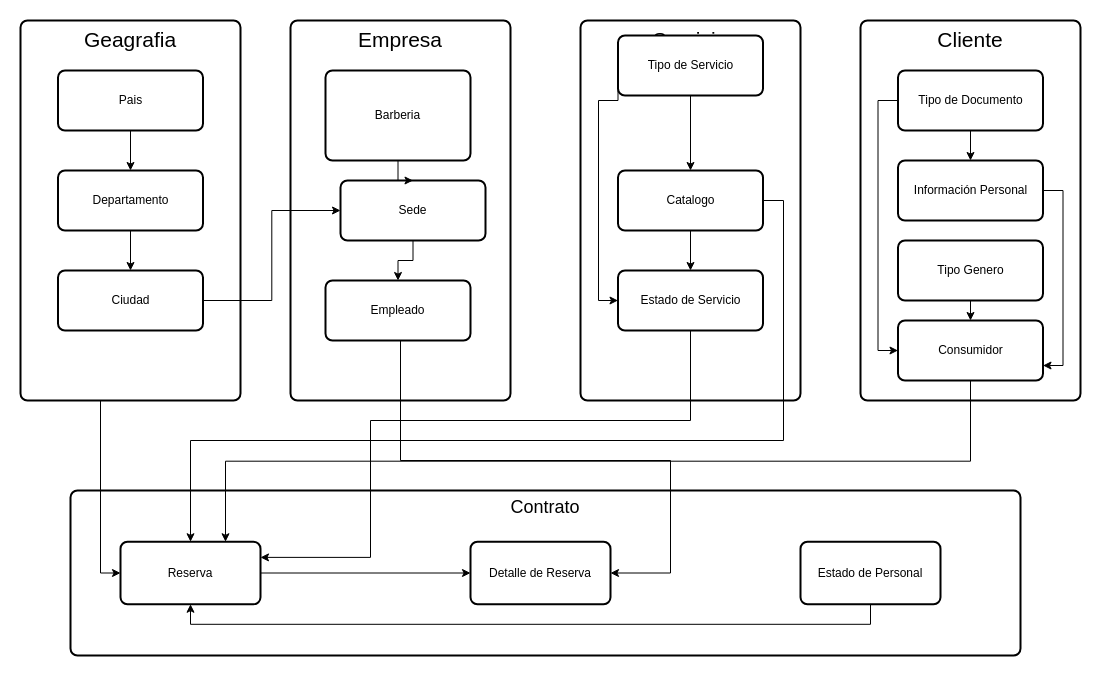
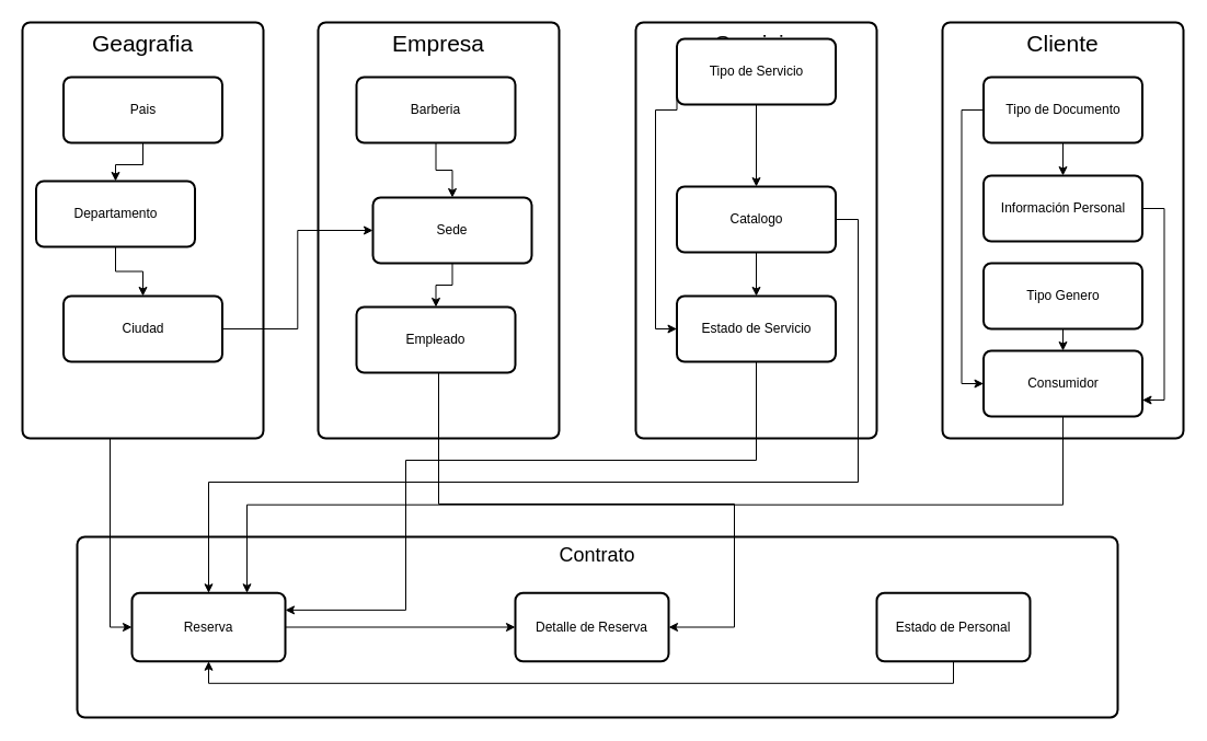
  <mxCell id="0" />
  <mxCell id="1" parent="0" />
  <mxCell id="2" value="Geagrafia" style="rounded=1;whiteSpace=wrap;html=1;absoluteArcSize=1;arcSize=14;strokeWidth=2;fontSize=21;verticalAlign=top;" parent="1" vertex="1"><mxGeometry x="20" y="20" width="220" height="380" as="geometry" /></mxCell>
  <mxCell id="3" value="Empresa" style="rounded=1;whiteSpace=wrap;html=1;absoluteArcSize=1;arcSize=14;strokeWidth=2;fontSize=21;verticalAlign=top;" parent="1" vertex="1"><mxGeometry x="290" y="20" width="220" height="380" as="geometry" /></mxCell>
  <mxCell id="4" value="Servicio" style="rounded=1;whiteSpace=wrap;html=1;absoluteArcSize=1;arcSize=14;strokeWidth=2;fontSize=21;verticalAlign=top;" parent="1" vertex="1"><mxGeometry x="580" y="20" width="220" height="380" as="geometry" /></mxCell>
  <mxCell id="5" value="Cliente" style="rounded=1;whiteSpace=wrap;html=1;absoluteArcSize=1;arcSize=14;strokeWidth=2;fontSize=21;verticalAlign=top;" parent="1" vertex="1"><mxGeometry x="860" y="20" width="220" height="380" as="geometry" /></mxCell>
  <mxCell id="6" value="Contrato" style="rounded=1;whiteSpace=wrap;html=1;absoluteArcSize=1;arcSize=14;strokeWidth=2;fontSize=18;verticalAlign=top;" parent="1" vertex="1"><mxGeometry x="70" y="490" width="950" height="165" as="geometry" /></mxCell>
  <mxCell id="7" style="edgeStyle=orthogonalEdgeStyle;rounded=0;orthogonalLoop=1;jettySize=auto;html=1;exitX=0.5;exitY=1;exitDx=0;exitDy=0;entryX=0.5;entryY=0;entryDx=0;entryDy=0;" parent="1" source="8" target="10" edge="1"><mxGeometry relative="1" as="geometry" /></mxCell>
  <mxCell id="8" value="Pais" style="rounded=1;whiteSpace=wrap;html=1;absoluteArcSize=1;arcSize=14;strokeWidth=2;" parent="1" vertex="1"><mxGeometry x="57.5" y="70" width="145" height="60" as="geometry" /></mxCell>
  <mxCell id="9" style="edgeStyle=orthogonalEdgeStyle;rounded=0;orthogonalLoop=1;jettySize=auto;html=1;exitX=0.5;exitY=1;exitDx=0;exitDy=0;entryX=0.5;entryY=0;entryDx=0;entryDy=0;" parent="1" source="10" target="12" edge="1"><mxGeometry relative="1" as="geometry" /></mxCell>
- <mxCell id="10" value="Departamento" style="rounded=1;whiteSpace=wrap;html=1;absoluteArcSize=1;arcSize=14;strokeWidth=2;" parent="1" vertex="1"><mxGeometry x="57.5" y="170" width="145" height="60" as="geometry" /></mxCell>
+ <mxCell id="10" value="Departamento" style="rounded=1;whiteSpace=wrap;html=1;absoluteArcSize=1;arcSize=14;strokeWidth=2;" parent="1" vertex="1"><mxGeometry x="32.5" y="165" width="145" height="60" as="geometry" /></mxCell>
  <mxCell id="11" style="edgeStyle=orthogonalEdgeStyle;rounded=0;orthogonalLoop=1;jettySize=auto;html=1;exitX=1;exitY=0.5;exitDx=0;exitDy=0;entryX=0;entryY=0.5;entryDx=0;entryDy=0;" parent="1" source="12" target="14" edge="1"><mxGeometry relative="1" as="geometry" /></mxCell>
  <mxCell id="12" value="Ciudad" style="rounded=1;whiteSpace=wrap;html=1;absoluteArcSize=1;arcSize=14;strokeWidth=2;" parent="1" vertex="1"><mxGeometry x="57.5" y="270" width="145" height="60" as="geometry" /></mxCell>
  <mxCell id="13" style="edgeStyle=orthogonalEdgeStyle;rounded=0;orthogonalLoop=1;jettySize=auto;html=1;exitX=0.5;exitY=1;exitDx=0;exitDy=0;entryX=0.5;entryY=0;entryDx=0;entryDy=0;" parent="1" source="14" target="16" edge="1"><mxGeometry relative="1" as="geometry" /></mxCell>
  <mxCell id="14" value="Sede" style="rounded=1;whiteSpace=wrap;html=1;absoluteArcSize=1;arcSize=14;strokeWidth=2;" parent="1" vertex="1"><mxGeometry x="340" y="180" width="145" height="60" as="geometry" /></mxCell>
  <mxCell id="15" style="edgeStyle=orthogonalEdgeStyle;rounded=0;orthogonalLoop=1;jettySize=auto;html=1;exitX=0.5;exitY=1;exitDx=0;exitDy=0;entryX=1;entryY=0.5;entryDx=0;entryDy=0;" parent="1" source="16" target="34" edge="1"><mxGeometry relative="1" as="geometry"><Array as="points"><mxPoint x="400" y="460" /><mxPoint x="670" y="460" /><mxPoint x="670" y="573" /></Array></mxGeometry></mxCell>
  <mxCell id="16" value="Empleado" style="rounded=1;whiteSpace=wrap;html=1;absoluteArcSize=1;arcSize=14;strokeWidth=2;" parent="1" vertex="1"><mxGeometry x="325" y="280" width="145" height="60" as="geometry" /></mxCell>
  <mxCell id="17" style="edgeStyle=orthogonalEdgeStyle;rounded=0;orthogonalLoop=1;jettySize=auto;html=1;exitX=0;exitY=0.5;exitDx=0;exitDy=0;entryX=0;entryY=0.5;entryDx=0;entryDy=0;" parent="1" source="19" target="24" edge="1"><mxGeometry relative="1" as="geometry"><Array as="points"><mxPoint x="598" y="100" /><mxPoint x="598" y="300" /></Array></mxGeometry></mxCell>
  <mxCell id="18" style="edgeStyle=orthogonalEdgeStyle;rounded=0;orthogonalLoop=1;jettySize=auto;html=1;exitX=0.5;exitY=1;exitDx=0;exitDy=0;" parent="1" source="19" target="22" edge="1"><mxGeometry relative="1" as="geometry" /></mxCell>
  <mxCell id="19" value="Tipo de Servicio" style="rounded=1;whiteSpace=wrap;html=1;absoluteArcSize=1;arcSize=14;strokeWidth=2;" parent="1" vertex="1"><mxGeometry x="617.5" y="35" width="145" height="60" as="geometry" /></mxCell>
  <mxCell id="20" style="edgeStyle=orthogonalEdgeStyle;rounded=0;orthogonalLoop=1;jettySize=auto;html=1;exitX=0.5;exitY=1;exitDx=0;exitDy=0;" parent="1" source="22" target="24" edge="1"><mxGeometry relative="1" as="geometry" /></mxCell>
  <mxCell id="21" style="edgeStyle=orthogonalEdgeStyle;rounded=0;orthogonalLoop=1;jettySize=auto;html=1;exitX=1;exitY=0.5;exitDx=0;exitDy=0;entryX=0.5;entryY=0;entryDx=0;entryDy=0;" parent="1" source="22" target="33" edge="1"><mxGeometry relative="1" as="geometry"><Array as="points"><mxPoint x="783" y="200" /><mxPoint x="783" y="440" /><mxPoint x="190" y="440" /></Array></mxGeometry></mxCell>
  <mxCell id="22" value="Catalogo" style="rounded=1;whiteSpace=wrap;html=1;absoluteArcSize=1;arcSize=14;strokeWidth=2;" parent="1" vertex="1"><mxGeometry x="617.5" y="170" width="145" height="60" as="geometry" /></mxCell>
  <mxCell id="23" style="edgeStyle=orthogonalEdgeStyle;rounded=0;orthogonalLoop=1;jettySize=auto;html=1;exitX=0.5;exitY=1;exitDx=0;exitDy=0;entryX=1;entryY=0.25;entryDx=0;entryDy=0;" parent="1" source="24" target="33" edge="1"><mxGeometry relative="1" as="geometry"><Array as="points"><mxPoint x="690" y="420" /><mxPoint x="370" y="420" /><mxPoint x="370" y="557" /></Array></mxGeometry></mxCell>
  <mxCell id="24" value="Estado de Servicio" style="rounded=1;whiteSpace=wrap;html=1;absoluteArcSize=1;arcSize=14;strokeWidth=2;" parent="1" vertex="1"><mxGeometry x="617.5" y="270" width="145" height="60" as="geometry" /></mxCell>
  <mxCell id="25" style="edgeStyle=orthogonalEdgeStyle;rounded=0;orthogonalLoop=1;jettySize=auto;html=1;exitX=0;exitY=0.5;exitDx=0;exitDy=0;entryX=0;entryY=0.5;entryDx=0;entryDy=0;" parent="1" source="27" target="31" edge="1"><mxGeometry relative="1" as="geometry" /></mxCell>
  <mxCell id="26" style="edgeStyle=orthogonalEdgeStyle;rounded=0;orthogonalLoop=1;jettySize=auto;html=1;exitX=0.5;exitY=1;exitDx=0;exitDy=0;entryX=0.5;entryY=0;entryDx=0;entryDy=0;" parent="1" source="27" target="41" edge="1"><mxGeometry relative="1" as="geometry" /></mxCell>
  <mxCell id="27" value="Tipo de Documento" style="rounded=1;whiteSpace=wrap;html=1;absoluteArcSize=1;arcSize=14;strokeWidth=2;" parent="1" vertex="1"><mxGeometry x="897.5" y="70" width="145" height="60" as="geometry" /></mxCell>
  <mxCell id="28" style="edgeStyle=orthogonalEdgeStyle;rounded=0;orthogonalLoop=1;jettySize=auto;html=1;exitX=0.5;exitY=1;exitDx=0;exitDy=0;entryX=0.5;entryY=0;entryDx=0;entryDy=0;" parent="1" source="29" target="31" edge="1"><mxGeometry relative="1" as="geometry" /></mxCell>
  <mxCell id="29" value="Tipo Genero" style="rounded=1;whiteSpace=wrap;html=1;absoluteArcSize=1;arcSize=14;strokeWidth=2;" parent="1" vertex="1"><mxGeometry x="897.5" y="240" width="145" height="60" as="geometry" /></mxCell>
  <mxCell id="30" style="edgeStyle=orthogonalEdgeStyle;rounded=0;orthogonalLoop=1;jettySize=auto;html=1;exitX=0.5;exitY=1;exitDx=0;exitDy=0;entryX=0.75;entryY=0;entryDx=0;entryDy=0;" parent="1" source="31" target="33" edge="1"><mxGeometry relative="1" as="geometry" /></mxCell>
  <mxCell id="31" value="Consumidor" style="rounded=1;whiteSpace=wrap;html=1;absoluteArcSize=1;arcSize=14;strokeWidth=2;" parent="1" vertex="1"><mxGeometry x="897.5" y="320" width="145" height="60" as="geometry" /></mxCell>
  <mxCell id="32" style="edgeStyle=orthogonalEdgeStyle;rounded=0;orthogonalLoop=1;jettySize=auto;html=1;exitX=1;exitY=0.5;exitDx=0;exitDy=0;entryX=0;entryY=0.5;entryDx=0;entryDy=0;" parent="1" source="33" target="34" edge="1"><mxGeometry relative="1" as="geometry" /></mxCell>
  <mxCell id="33" value="Reserva" style="rounded=1;whiteSpace=wrap;html=1;absoluteArcSize=1;arcSize=14;strokeWidth=2;" parent="1" vertex="1"><mxGeometry x="120" y="541.25" width="140" height="62.5" as="geometry" /></mxCell>
  <mxCell id="34" value="Detalle de Reserva" style="rounded=1;whiteSpace=wrap;html=1;absoluteArcSize=1;arcSize=14;strokeWidth=2;" parent="1" vertex="1"><mxGeometry x="470" y="541.25" width="140" height="62.5" as="geometry" /></mxCell>
  <mxCell id="35" style="edgeStyle=orthogonalEdgeStyle;rounded=0;orthogonalLoop=1;jettySize=auto;html=1;exitX=0.5;exitY=1;exitDx=0;exitDy=0;entryX=0.5;entryY=1;entryDx=0;entryDy=0;" parent="1" source="36" target="33" edge="1"><mxGeometry relative="1" as="geometry" /></mxCell>
  <mxCell id="36" value="Estado de Personal" style="rounded=1;whiteSpace=wrap;html=1;absoluteArcSize=1;arcSize=14;strokeWidth=2;" parent="1" vertex="1"><mxGeometry x="800" y="541.25" width="140" height="62.5" as="geometry" /></mxCell>
  <mxCell id="37" style="edgeStyle=orthogonalEdgeStyle;rounded=0;orthogonalLoop=1;jettySize=auto;html=1;exitX=0.5;exitY=1;exitDx=0;exitDy=0;entryX=0;entryY=0.5;entryDx=0;entryDy=0;" parent="1" source="2" target="33" edge="1"><mxGeometry relative="1" as="geometry"><Array as="points"><mxPoint x="100" y="400" /><mxPoint x="100" y="573" /></Array></mxGeometry></mxCell>
  <mxCell id="38" style="edgeStyle=orthogonalEdgeStyle;rounded=0;orthogonalLoop=1;jettySize=auto;html=1;exitX=0.5;exitY=1;exitDx=0;exitDy=0;" parent="1" source="39" target="14" edge="1"><mxGeometry relative="1" as="geometry" /></mxCell>
- <mxCell id="39" value="Barberia" style="rounded=1;whiteSpace=wrap;html=1;absoluteArcSize=1;arcSize=14;strokeWidth=2;" parent="1" vertex="1"><mxGeometry x="325" y="70" width="145" height="90" as="geometry" /></mxCell>
+ <mxCell id="39" value="Barberia" style="rounded=1;whiteSpace=wrap;html=1;absoluteArcSize=1;arcSize=14;strokeWidth=2;" parent="1" vertex="1"><mxGeometry x="325" y="70" width="145" height="60" as="geometry" /></mxCell>
  <mxCell id="40" style="edgeStyle=orthogonalEdgeStyle;rounded=0;orthogonalLoop=1;jettySize=auto;html=1;exitX=1;exitY=0.5;exitDx=0;exitDy=0;entryX=1;entryY=0.75;entryDx=0;entryDy=0;" parent="1" source="41" target="31" edge="1"><mxGeometry relative="1" as="geometry" /></mxCell>
  <mxCell id="41" value="Información Personal" style="rounded=1;whiteSpace=wrap;html=1;absoluteArcSize=1;arcSize=14;strokeWidth=2;" parent="1" vertex="1"><mxGeometry x="897.5" y="160" width="145" height="60" as="geometry" /></mxCell>
